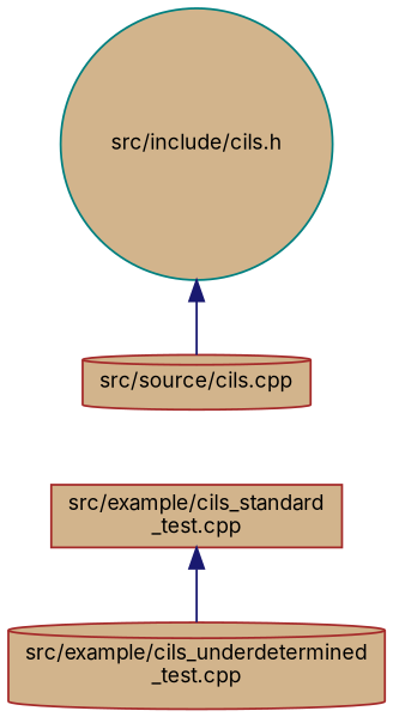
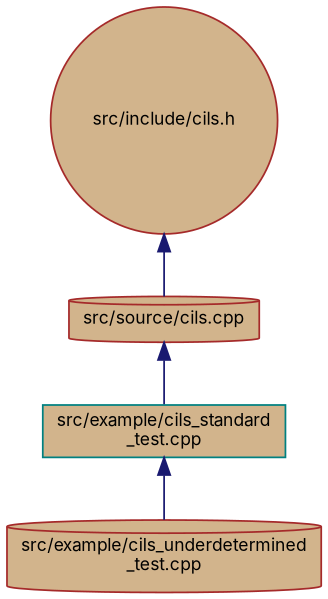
  digraph {
    fontname=Inter
    node [color=teal fillcolor=tan fontname=Inter fontsize=10 shape=cylinder style=filled]
    edge [color=midnightblue dir=back fontname=Inter fontsize=10 labelfontname=Helvetica labelfontsize=10 style=solid]
-   n1 [fontcolor=black height=0.2 label="src/include/cils.h" shape=circle width=0.4]
+   n1 [color=brown fontcolor=black height=0.2 label="src/include/cils.h" shape=circle width=0.4]
    n2 [color=brown height=0.2 label="src/source/cils.cpp" width=0.4]
-   n3 [color=brown height=0.2 label="src/example/cils_standard\l_test.cpp" shape=box width=0.4]
+   n3 [height=0.2 label="src/example/cils_standard\l_test.cpp" shape=box width=0.4]
    n4 [color=brown height=0.2 label="src/example/cils_underdetermined\l_test.cpp" width=0.4]
    n1 -> n2
+   n2 -> n3
    n3 -> n4
  }
